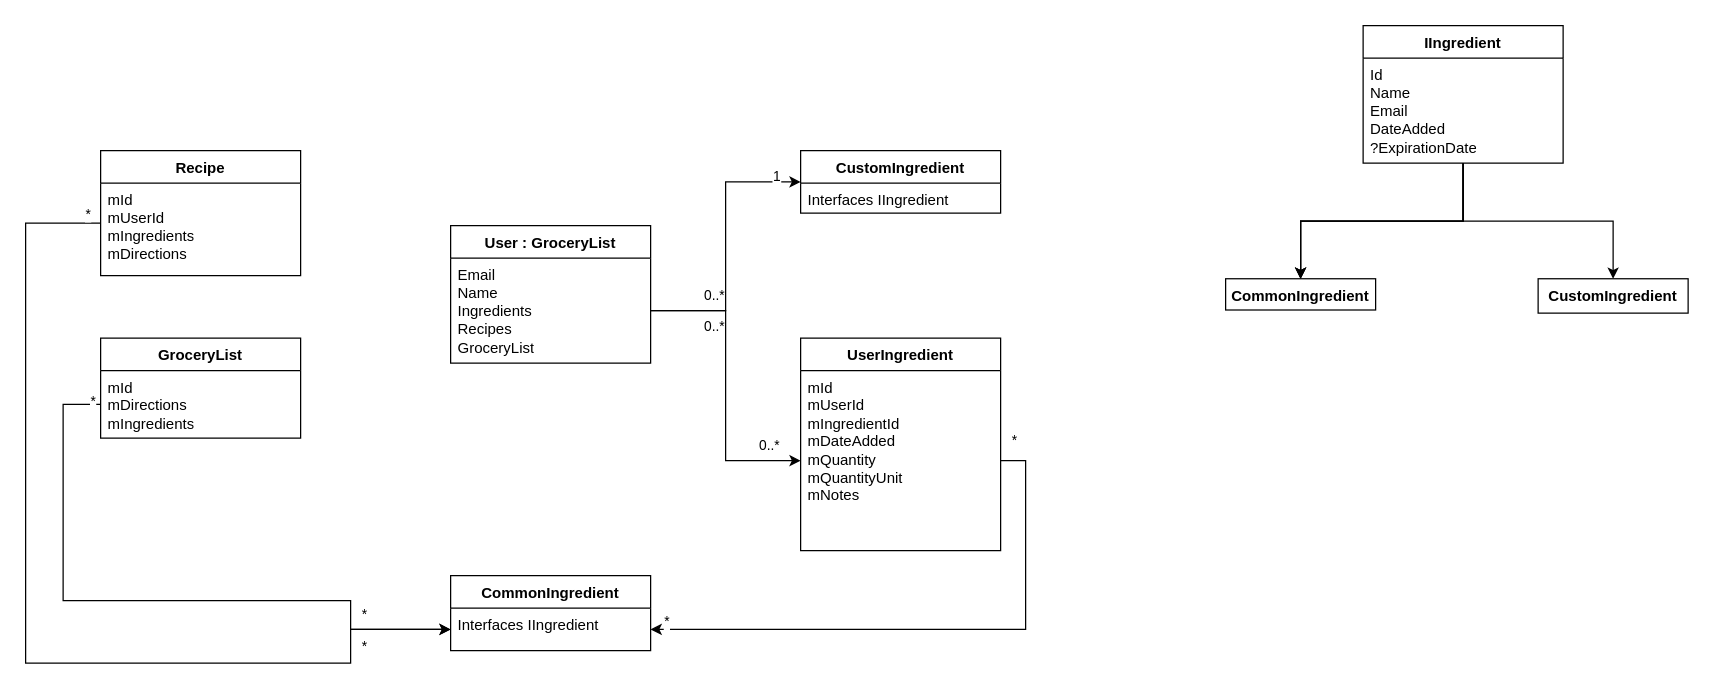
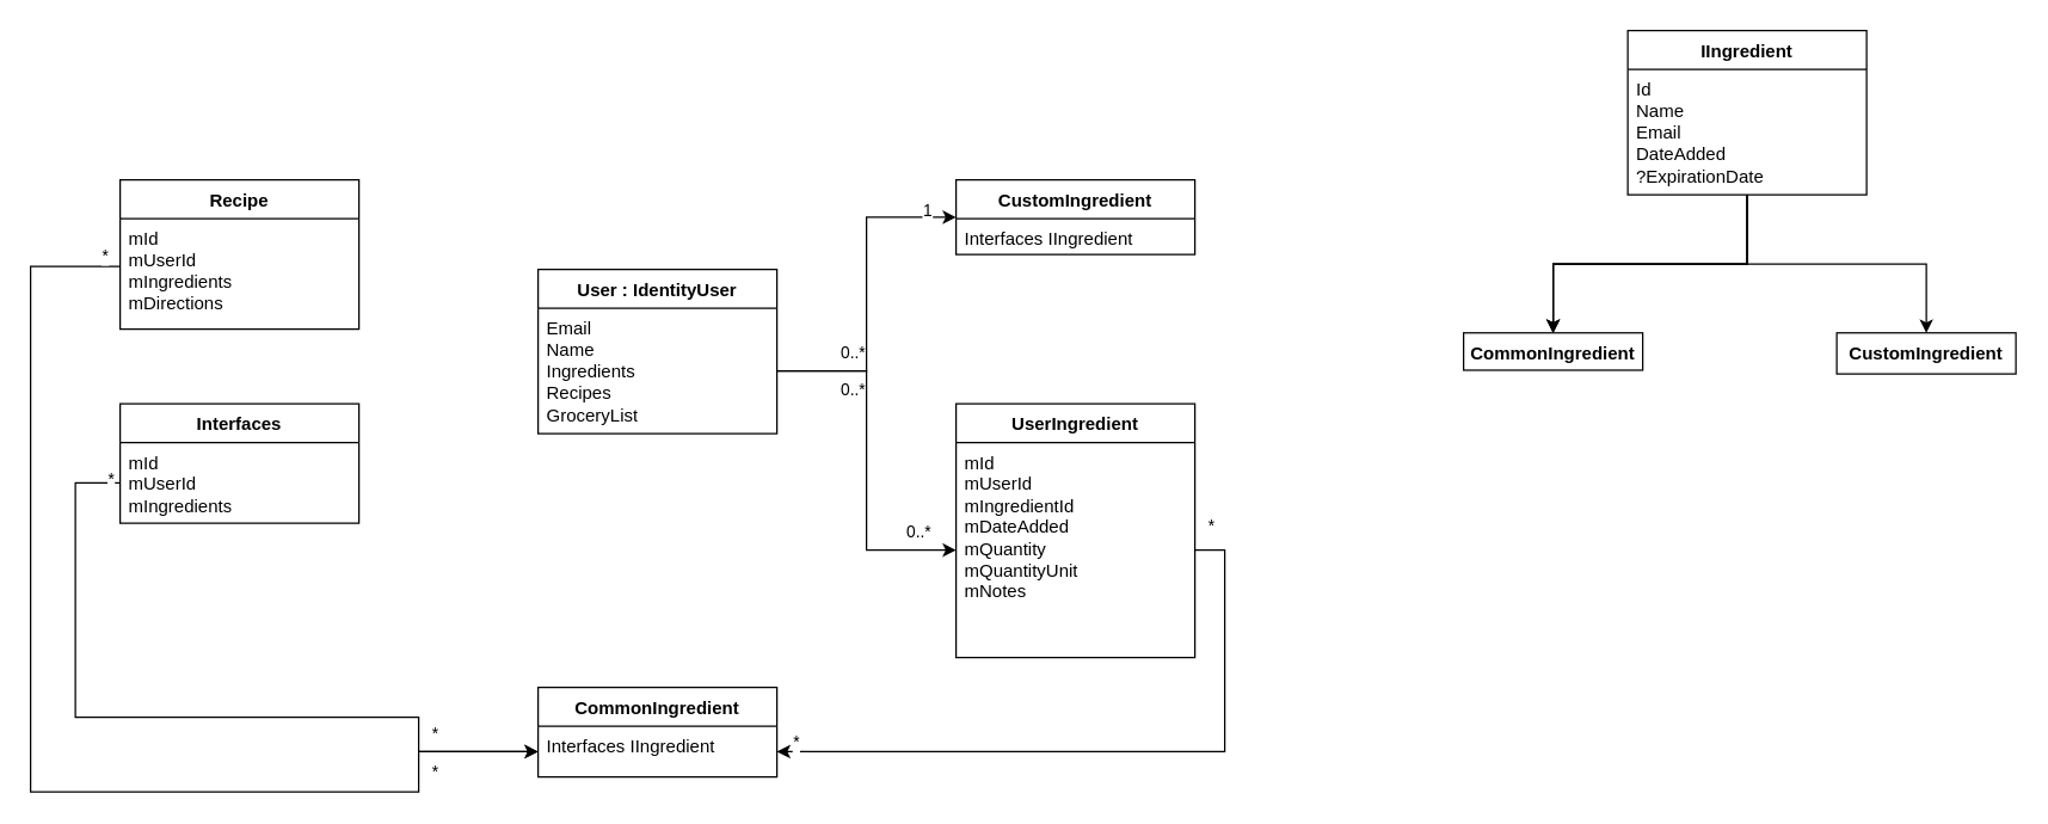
  <mxCell id="0" />
  <mxCell id="1" parent="0" />
- <mxCell id="2" value="User : GroceryList" style="swimlane;fontStyle=1;align=center;verticalAlign=top;childLayout=stackLayout;horizontal=1;startSize=26;horizontalStack=0;resizeParent=1;resizeParentMax=0;resizeLast=0;collapsible=1;marginBottom=0;whiteSpace=wrap;html=1;" parent="1" vertex="1"><mxGeometry x="360" y="180" width="160" height="110" as="geometry" /></mxCell>
+ <mxCell id="2" value="User : IdentityUser" style="swimlane;fontStyle=1;align=center;verticalAlign=top;childLayout=stackLayout;horizontal=1;startSize=26;horizontalStack=0;resizeParent=1;resizeParentMax=0;resizeLast=0;collapsible=1;marginBottom=0;whiteSpace=wrap;html=1;" parent="1" vertex="1"><mxGeometry x="360" y="180" width="160" height="110" as="geometry" /></mxCell>
  <mxCell id="3" value="&lt;span style=&quot;text-align: justify; background-color: initial;&quot;&gt;Email&lt;/span&gt;&lt;br&gt;&lt;span style=&quot;text-align: justify; background-color: initial;&quot;&gt;Name&lt;/span&gt;&lt;div&gt;&lt;span style=&quot;text-align: justify; background-color: initial;&quot;&gt;Ingredients&lt;/span&gt;&lt;/div&gt;&lt;div&gt;&lt;span style=&quot;text-align: justify; background-color: initial;&quot;&gt;Recipes&lt;/span&gt;&lt;/div&gt;&lt;div&gt;&lt;span style=&quot;text-align: justify; background-color: initial;&quot;&gt;GroceryList&lt;/span&gt;&lt;/div&gt;" style="text;strokeColor=none;fillColor=none;align=left;verticalAlign=top;spacingLeft=4;spacingRight=4;overflow=hidden;rotatable=0;points=[[0,0.5],[1,0.5]];portConstraint=eastwest;whiteSpace=wrap;html=1;" parent="2" vertex="1"><mxGeometry y="26" width="160" height="84" as="geometry" /></mxCell>
  <mxCell id="4" value="Recipe" style="swimlane;fontStyle=1;align=center;verticalAlign=top;childLayout=stackLayout;horizontal=1;startSize=26;horizontalStack=0;resizeParent=1;resizeParentMax=0;resizeLast=0;collapsible=1;marginBottom=0;whiteSpace=wrap;html=1;" parent="1" vertex="1"><mxGeometry x="80" y="120" width="160" height="100" as="geometry" /></mxCell>
  <mxCell id="5" value="&lt;div&gt;mId&lt;/div&gt;&lt;div&gt;mUserId&lt;/div&gt;&lt;div&gt;mIngredients&lt;/div&gt;&lt;div&gt;mDirections&lt;/div&gt;" style="text;strokeColor=none;fillColor=none;align=left;verticalAlign=top;spacingLeft=4;spacingRight=4;overflow=hidden;rotatable=0;points=[[0,0.5],[1,0.5]];portConstraint=eastwest;whiteSpace=wrap;html=1;" parent="4" vertex="1"><mxGeometry y="26" width="160" height="74" as="geometry" /></mxCell>
  <mxCell id="6" value="CommonIngredient" style="swimlane;fontStyle=1;align=center;verticalAlign=top;childLayout=stackLayout;horizontal=1;startSize=26;horizontalStack=0;resizeParent=1;resizeParentMax=0;resizeLast=0;collapsible=1;marginBottom=0;whiteSpace=wrap;html=1;" parent="1" vertex="1"><mxGeometry x="360" y="460" width="160" height="60" as="geometry" /></mxCell>
  <mxCell id="7" value="Interfaces IIngredient" style="text;strokeColor=none;fillColor=none;align=left;verticalAlign=top;spacingLeft=4;spacingRight=4;overflow=hidden;rotatable=0;points=[[0,0.5],[1,0.5]];portConstraint=eastwest;whiteSpace=wrap;html=1;" parent="6" vertex="1"><mxGeometry y="26" width="160" height="34" as="geometry" /></mxCell>
  <mxCell id="8" value="UserIngredient" style="swimlane;fontStyle=1;align=center;verticalAlign=top;childLayout=stackLayout;horizontal=1;startSize=26;horizontalStack=0;resizeParent=1;resizeParentMax=0;resizeLast=0;collapsible=1;marginBottom=0;whiteSpace=wrap;html=1;" parent="1" vertex="1"><mxGeometry x="640" y="270" width="160" height="170" as="geometry" /></mxCell>
  <mxCell id="9" value="&lt;span style=&quot;background-color: initial;&quot;&gt;mId&lt;/span&gt;&lt;br&gt;&lt;span style=&quot;background-color: initial;&quot;&gt;mUserId&lt;/span&gt;&lt;br&gt;&lt;span style=&quot;background-color: initial;&quot;&gt;mIngredientId&lt;/span&gt;&lt;br&gt;&lt;span style=&quot;background-color: initial;&quot;&gt;mDateAdded&lt;/span&gt;&lt;br&gt;&lt;span style=&quot;background-color: initial;&quot;&gt;mQuantity&lt;/span&gt;&lt;br&gt;&lt;span style=&quot;background-color: initial;&quot;&gt;mQuantityUnit&lt;/span&gt;&lt;br&gt;&lt;span style=&quot;background-color: initial;&quot;&gt;mNotes&lt;/span&gt;" style="text;strokeColor=none;fillColor=none;align=left;verticalAlign=top;spacingLeft=4;spacingRight=4;overflow=hidden;rotatable=0;points=[[0,0.5],[1,0.5]];portConstraint=eastwest;whiteSpace=wrap;html=1;" parent="8" vertex="1"><mxGeometry y="26" width="160" height="144" as="geometry" /></mxCell>
- <mxCell id="10" value="GroceryList" style="swimlane;fontStyle=1;align=center;verticalAlign=top;childLayout=stackLayout;horizontal=1;startSize=26;horizontalStack=0;resizeParent=1;resizeParentMax=0;resizeLast=0;collapsible=1;marginBottom=0;whiteSpace=wrap;html=1;" parent="1" vertex="1"><mxGeometry x="80" y="270" width="160" height="80" as="geometry" /></mxCell>
- <mxCell id="11" value="&lt;div&gt;mId&lt;/div&gt;&lt;div&gt;mDirections&lt;/div&gt;&lt;div&gt;mIngredients&lt;/div&gt;" style="text;strokeColor=none;fillColor=none;align=left;verticalAlign=top;spacingLeft=4;spacingRight=4;overflow=hidden;rotatable=0;points=[[0,0.5],[1,0.5]];portConstraint=eastwest;whiteSpace=wrap;html=1;" parent="10" vertex="1"><mxGeometry y="26" width="160" height="54" as="geometry" /></mxCell>
+ <mxCell id="10" value="Interfaces" style="swimlane;fontStyle=1;align=center;verticalAlign=top;childLayout=stackLayout;horizontal=1;startSize=26;horizontalStack=0;resizeParent=1;resizeParentMax=0;resizeLast=0;collapsible=1;marginBottom=0;whiteSpace=wrap;html=1;" parent="1" vertex="1"><mxGeometry x="80" y="270" width="160" height="80" as="geometry" /></mxCell>
+ <mxCell id="11" value="&lt;div&gt;mId&lt;/div&gt;&lt;div&gt;mUserId&lt;/div&gt;&lt;div&gt;mIngredients&lt;/div&gt;" style="text;strokeColor=none;fillColor=none;align=left;verticalAlign=top;spacingLeft=4;spacingRight=4;overflow=hidden;rotatable=0;points=[[0,0.5],[1,0.5]];portConstraint=eastwest;whiteSpace=wrap;html=1;" parent="10" vertex="1"><mxGeometry y="26" width="160" height="54" as="geometry" /></mxCell>
  <mxCell id="12" style="rounded=0;orthogonalLoop=1;jettySize=auto;html=1;exitX=1;exitY=0.5;exitDx=0;exitDy=0;entryX=0;entryY=0.5;entryDx=0;entryDy=0;edgeStyle=orthogonalEdgeStyle;" parent="1" source="3" target="9" edge="1"><mxGeometry relative="1" as="geometry" /></mxCell>
  <mxCell id="13" value="0..*" style="edgeLabel;html=1;align=center;verticalAlign=middle;resizable=0;points=[];" parent="12" vertex="1" connectable="0"><mxGeometry x="-0.825" y="3" relative="1" as="geometry"><mxPoint x="29" y="15" as="offset" /></mxGeometry></mxCell>
  <mxCell id="14" value="0..*" style="edgeLabel;html=1;align=center;verticalAlign=middle;resizable=0;points=[];" parent="12" vertex="1" connectable="0"><mxGeometry x="0.838" relative="1" as="geometry"><mxPoint x="-7" y="-13" as="offset" /></mxGeometry></mxCell>
  <mxCell id="15" style="edgeStyle=orthogonalEdgeStyle;rounded=0;orthogonalLoop=1;jettySize=auto;html=1;exitX=1;exitY=0.5;exitDx=0;exitDy=0;entryX=1;entryY=0.5;entryDx=0;entryDy=0;" parent="1" source="9" target="7" edge="1"><mxGeometry relative="1" as="geometry" /></mxCell>
  <mxCell id="16" value="*" style="edgeLabel;html=1;align=center;verticalAlign=middle;resizable=0;points=[];" parent="15" vertex="1" connectable="0"><mxGeometry x="-0.856" relative="1" as="geometry"><mxPoint x="-10" y="-30" as="offset" /></mxGeometry></mxCell>
  <mxCell id="17" value="*" style="edgeLabel;html=1;align=center;verticalAlign=middle;resizable=0;points=[];" parent="15" vertex="1" connectable="0"><mxGeometry x="0.892" y="3" relative="1" as="geometry"><mxPoint x="-13" y="-10" as="offset" /></mxGeometry></mxCell>
  <mxCell id="18" style="edgeStyle=orthogonalEdgeStyle;rounded=0;orthogonalLoop=1;jettySize=auto;html=1;entryX=0;entryY=0.5;entryDx=0;entryDy=0;" parent="1" source="5" target="7" edge="1"><mxGeometry relative="1" as="geometry"><Array as="points"><mxPoint x="20" y="178" /><mxPoint x="20" y="530" /><mxPoint x="280" y="530" /><mxPoint x="280" y="503" /></Array></mxGeometry></mxCell>
  <mxCell id="19" value="*" style="edgeLabel;html=1;align=center;verticalAlign=middle;resizable=0;points=[];" parent="18" vertex="1" connectable="0"><mxGeometry x="-0.965" relative="1" as="geometry"><mxPoint x="3" y="-8" as="offset" /></mxGeometry></mxCell>
  <mxCell id="20" value="*" style="edgeLabel;html=1;align=center;verticalAlign=middle;resizable=0;points=[];" parent="18" vertex="1" connectable="0"><mxGeometry x="0.76" y="-1" relative="1" as="geometry"><mxPoint x="9" as="offset" /></mxGeometry></mxCell>
  <mxCell id="21" style="edgeStyle=orthogonalEdgeStyle;rounded=0;orthogonalLoop=1;jettySize=auto;html=1;entryX=0;entryY=0.5;entryDx=0;entryDy=0;" parent="1" source="11" target="7" edge="1"><mxGeometry relative="1" as="geometry"><Array as="points"><mxPoint x="50" y="323" /><mxPoint x="50" y="480" /><mxPoint x="280" y="480" /><mxPoint x="280" y="503" /></Array></mxGeometry></mxCell>
  <mxCell id="22" value="*" style="edgeLabel;html=1;align=center;verticalAlign=middle;resizable=0;points=[];" parent="21" vertex="1" connectable="0"><mxGeometry x="-0.975" relative="1" as="geometry"><mxPoint y="-3" as="offset" /></mxGeometry></mxCell>
  <mxCell id="23" value="*" style="edgeLabel;html=1;align=center;verticalAlign=middle;resizable=0;points=[];" parent="21" vertex="1" connectable="0"><mxGeometry x="0.573" y="-2" relative="1" as="geometry"><mxPoint x="18" y="8" as="offset" /></mxGeometry></mxCell>
  <mxCell id="24" value="" style="edgeStyle=orthogonalEdgeStyle;rounded=0;orthogonalLoop=1;jettySize=auto;html=1;" edge="1" parent="1" source="28" target="30"><mxGeometry relative="1" as="geometry" /></mxCell>
  <mxCell id="25" value="" style="edgeStyle=orthogonalEdgeStyle;rounded=0;orthogonalLoop=1;jettySize=auto;html=1;" edge="1" parent="1" source="28" target="30"><mxGeometry relative="1" as="geometry" /></mxCell>
  <mxCell id="26" value="" style="edgeStyle=orthogonalEdgeStyle;rounded=0;orthogonalLoop=1;jettySize=auto;html=1;" edge="1" parent="1" source="28" target="30"><mxGeometry relative="1" as="geometry" /></mxCell>
  <mxCell id="27" value="" style="edgeStyle=orthogonalEdgeStyle;rounded=0;orthogonalLoop=1;jettySize=auto;html=1;exitX=0.5;exitY=1;exitDx=0;exitDy=0;" edge="1" parent="1" source="28" target="31"><mxGeometry relative="1" as="geometry" /></mxCell>
  <mxCell id="28" value="IIngredient" style="swimlane;fontStyle=1;align=center;verticalAlign=top;childLayout=stackLayout;horizontal=1;startSize=26;horizontalStack=0;resizeParent=1;resizeParentMax=0;resizeLast=0;collapsible=1;marginBottom=0;whiteSpace=wrap;html=1;" vertex="1" parent="1"><mxGeometry x="1090" y="20" width="160" height="110" as="geometry" /></mxCell>
  <mxCell id="29" value="&lt;div&gt;Id&lt;/div&gt;&lt;div&gt;Name&lt;/div&gt;&lt;div&gt;Email&lt;/div&gt;&lt;div&gt;DateAdded&lt;/div&gt;&lt;div&gt;?ExpirationDate&lt;/div&gt;" style="text;strokeColor=none;fillColor=none;align=left;verticalAlign=top;spacingLeft=4;spacingRight=4;overflow=hidden;rotatable=0;points=[[0,0.5],[1,0.5]];portConstraint=eastwest;whiteSpace=wrap;html=1;" vertex="1" parent="28"><mxGeometry y="26" width="160" height="84" as="geometry" /></mxCell>
  <mxCell id="30" value="CommonIngredient" style="whiteSpace=wrap;html=1;verticalAlign=top;fontStyle=1;startSize=26;" vertex="1" parent="1"><mxGeometry x="980" y="222.5" width="120" height="25" as="geometry" /></mxCell>
  <mxCell id="31" value="CustomIngredient" style="whiteSpace=wrap;html=1;verticalAlign=top;fontStyle=1;startSize=26;" vertex="1" parent="1"><mxGeometry x="1230" y="222.5" width="120" height="27.5" as="geometry" /></mxCell>
  <mxCell id="32" value="CustomIngredient" style="swimlane;fontStyle=1;align=center;verticalAlign=top;childLayout=stackLayout;horizontal=1;startSize=26;horizontalStack=0;resizeParent=1;resizeParentMax=0;resizeLast=0;collapsible=1;marginBottom=0;whiteSpace=wrap;html=1;" vertex="1" parent="1"><mxGeometry x="640" y="120" width="160" height="50" as="geometry" /></mxCell>
  <mxCell id="33" value="&lt;div&gt;Interfaces IIngredient&lt;/div&gt;" style="text;strokeColor=none;fillColor=none;align=left;verticalAlign=top;spacingLeft=4;spacingRight=4;overflow=hidden;rotatable=0;points=[[0,0.5],[1,0.5]];portConstraint=eastwest;whiteSpace=wrap;html=1;" vertex="1" parent="32"><mxGeometry y="26" width="160" height="24" as="geometry" /></mxCell>
  <mxCell id="34" style="edgeStyle=orthogonalEdgeStyle;rounded=0;orthogonalLoop=1;jettySize=auto;html=1;entryX=0;entryY=0.5;entryDx=0;entryDy=0;" edge="1" parent="1" source="3" target="32"><mxGeometry relative="1" as="geometry"><mxPoint x="610" y="90" as="targetPoint" /></mxGeometry></mxCell>
  <mxCell id="35" value="0..*" style="edgeLabel;html=1;align=center;verticalAlign=middle;resizable=0;points=[];" vertex="1" connectable="0" parent="34"><mxGeometry x="-0.315" relative="1" as="geometry"><mxPoint x="-10" y="3" as="offset" /></mxGeometry></mxCell>
  <mxCell id="36" value="1" style="edgeLabel;html=1;align=center;verticalAlign=middle;resizable=0;points=[];" vertex="1" connectable="0" parent="34"><mxGeometry x="0.757" y="-1" relative="1" as="geometry"><mxPoint x="7" y="-6" as="offset" /></mxGeometry></mxCell>
